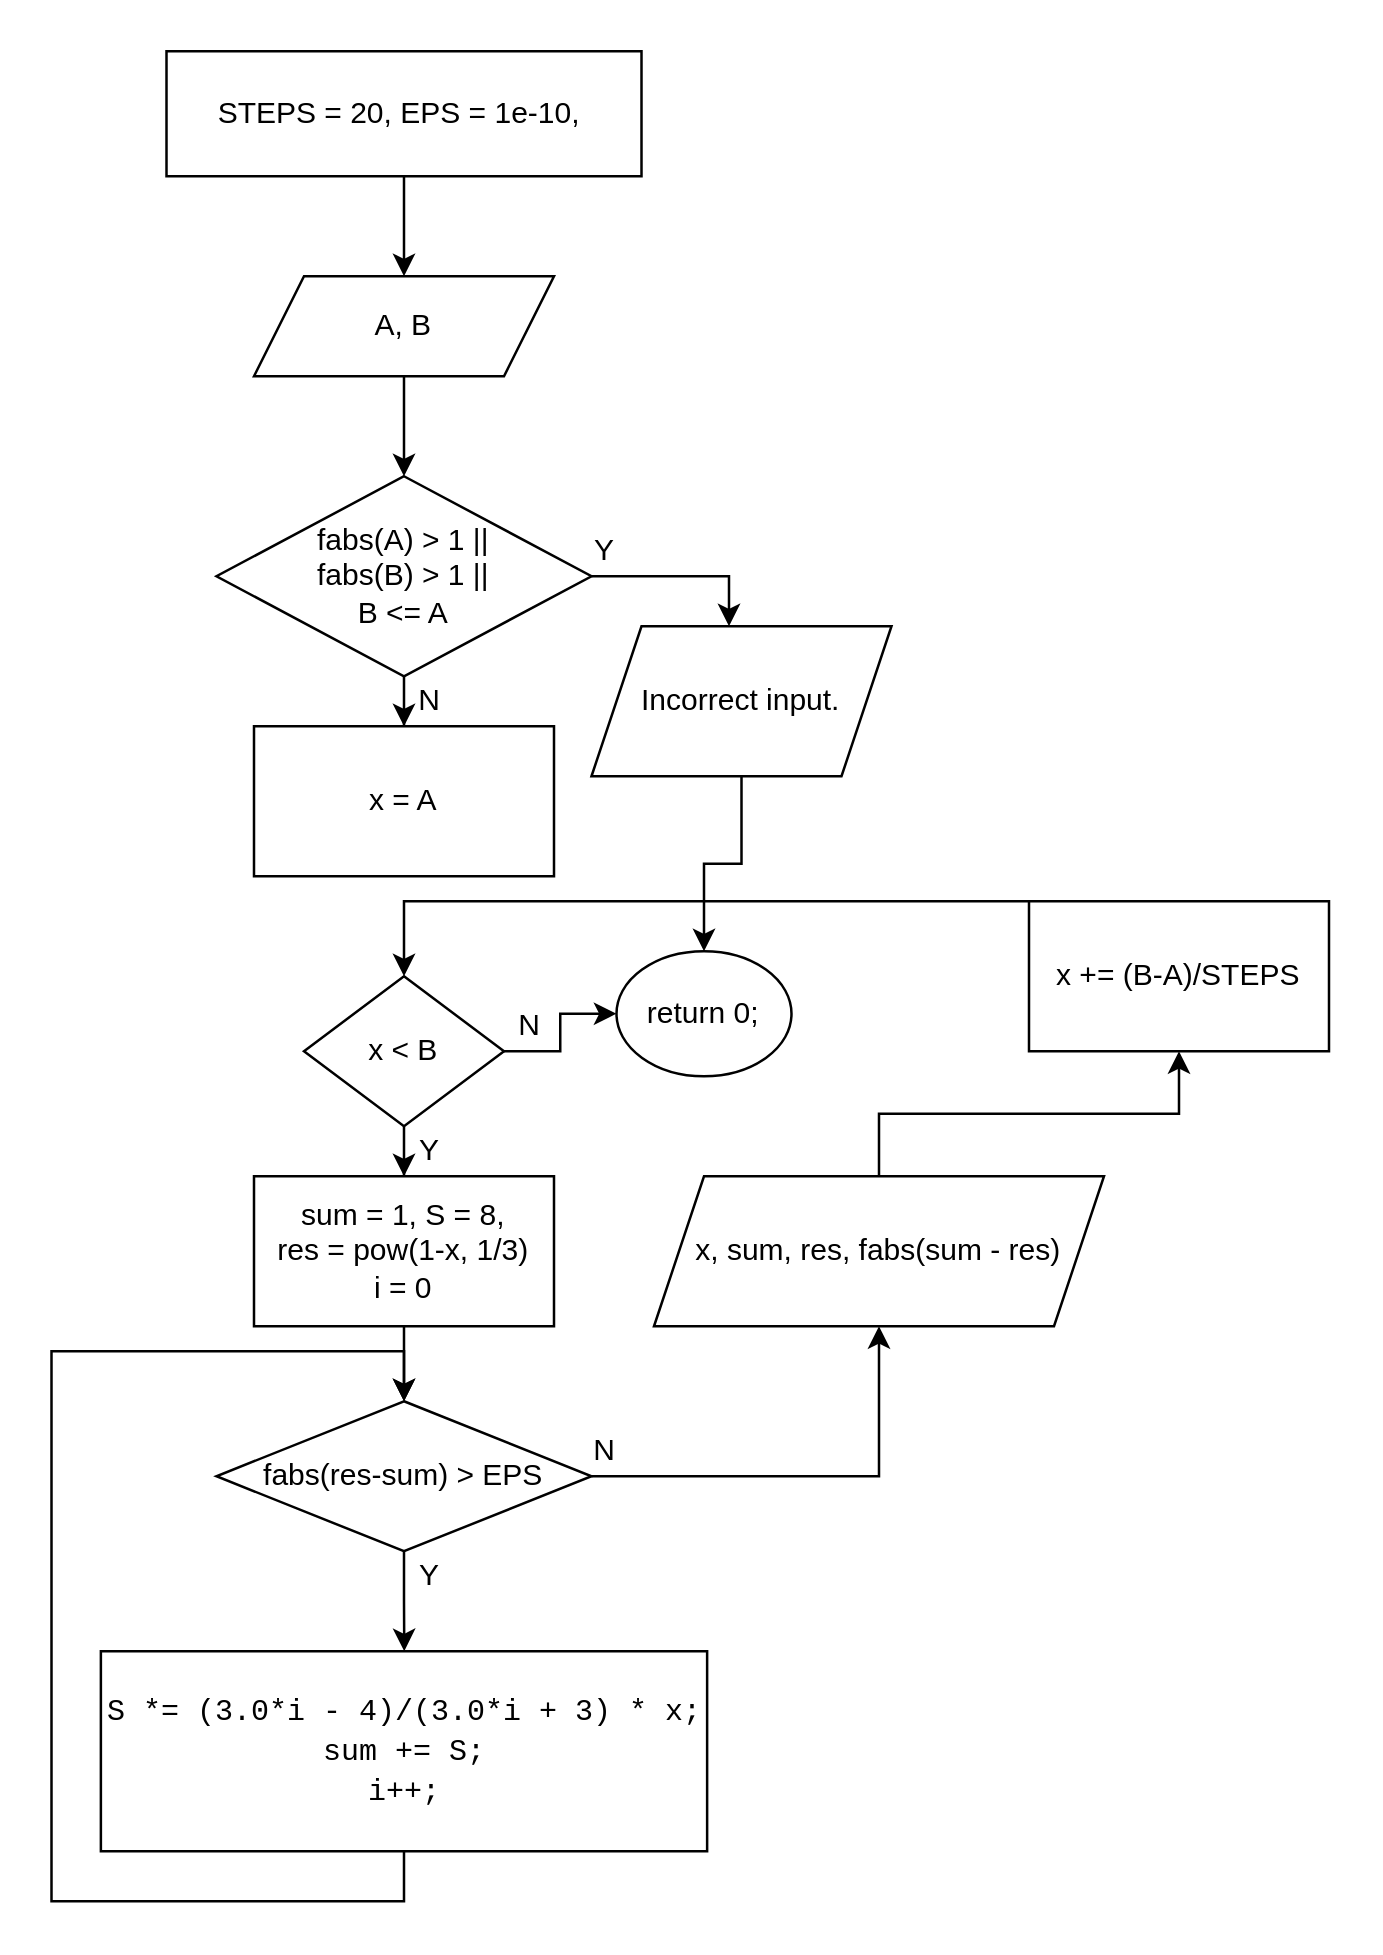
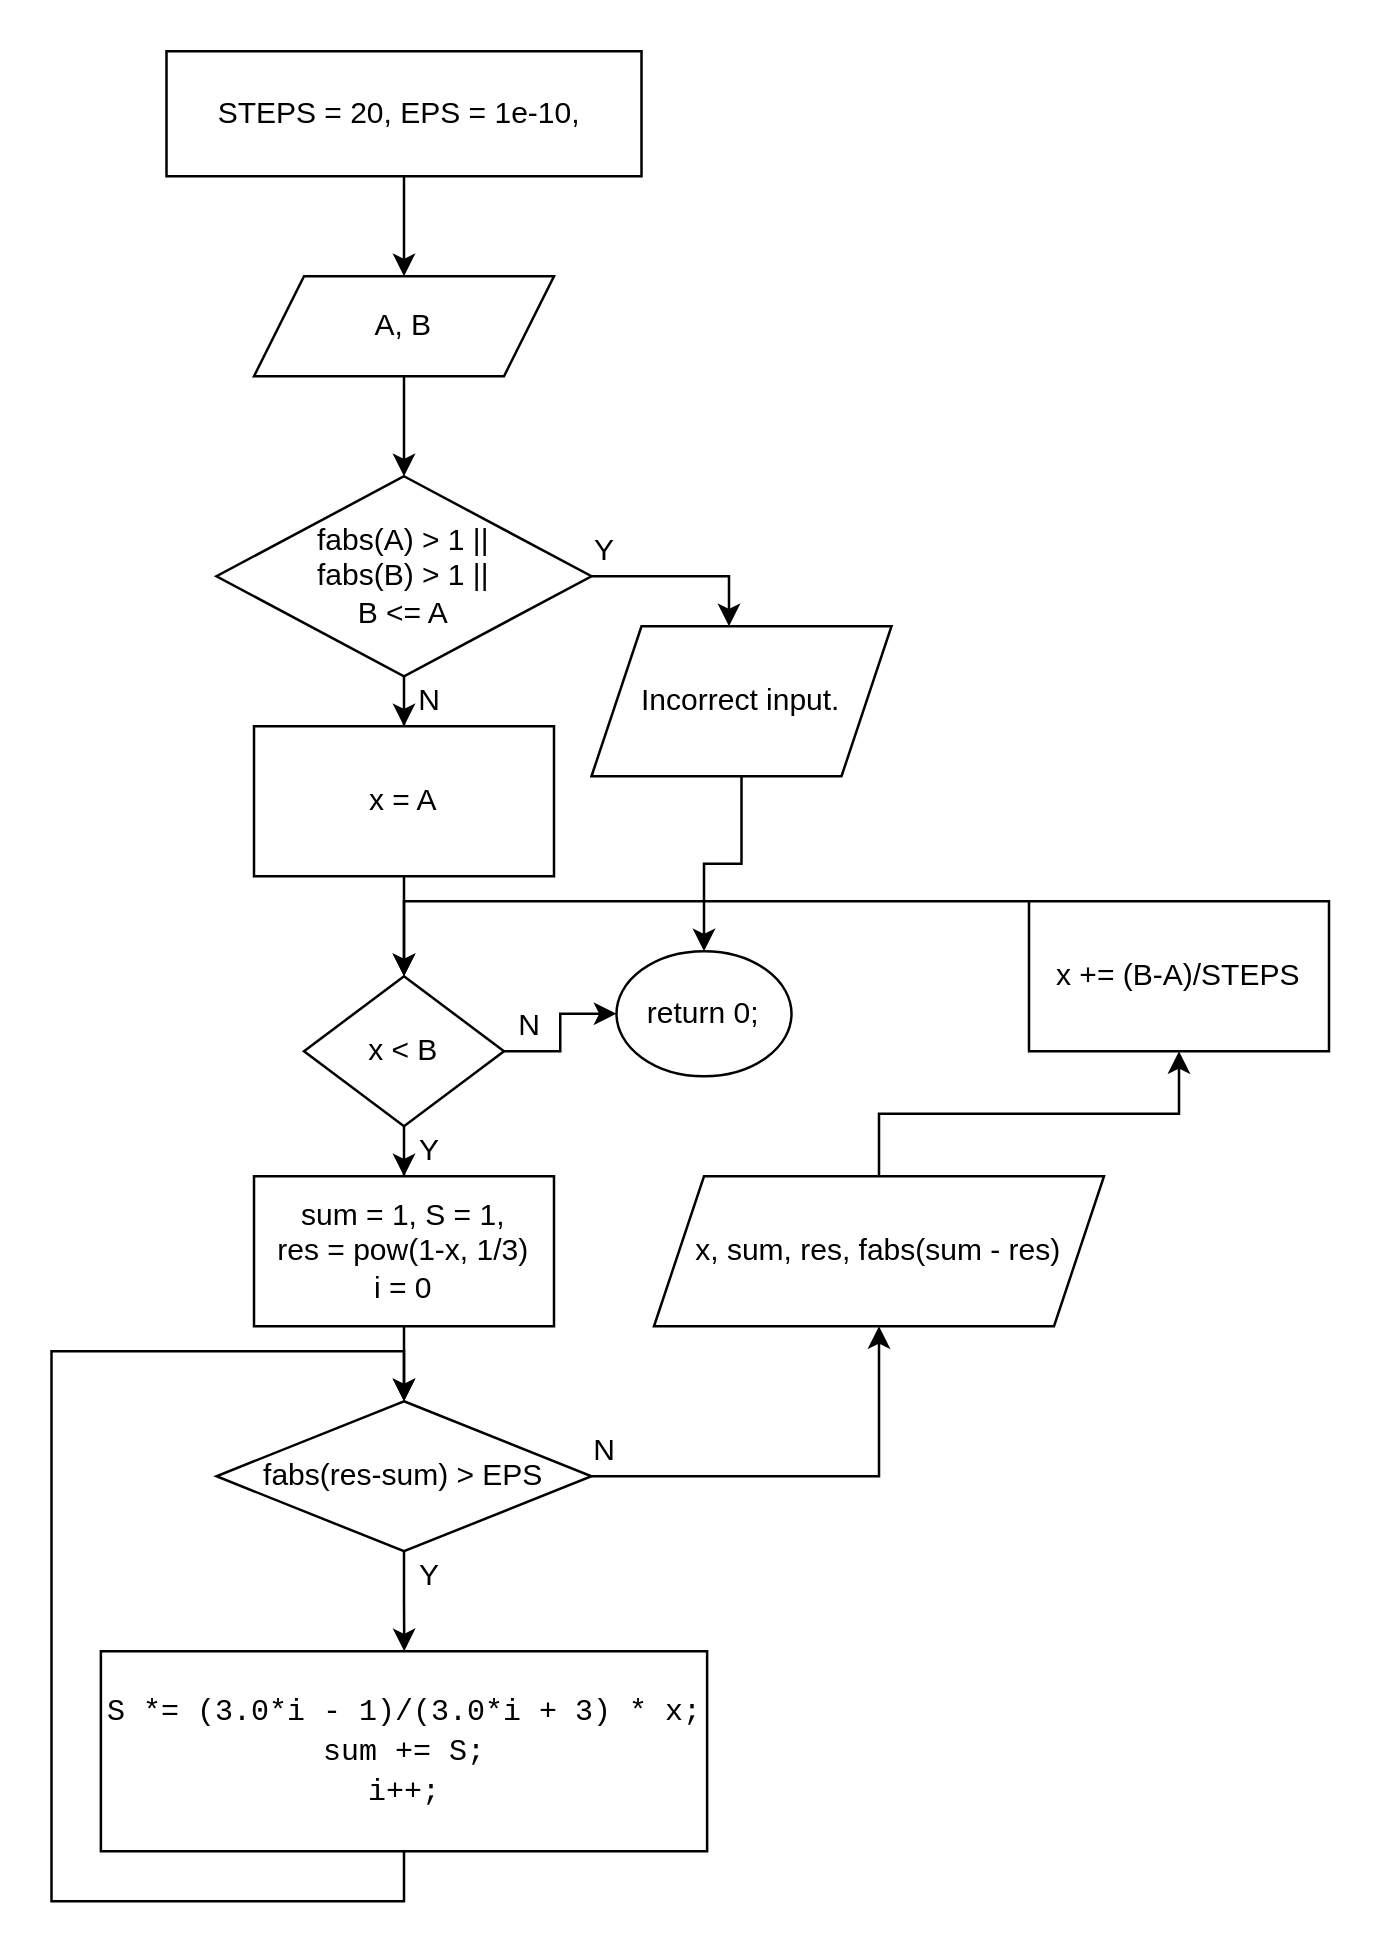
  <mxCell id="0" />
  <mxCell id="1" parent="0" />
  <mxCell id="2" style="edgeStyle=orthogonalEdgeStyle;rounded=0;orthogonalLoop=1;jettySize=auto;html=1;exitX=0.5;exitY=1;exitDx=0;exitDy=0;" edge="1" parent="1" source="3" target="5"><mxGeometry relative="1" as="geometry"><mxPoint x="161" y="120" as="targetPoint" /></mxGeometry></mxCell>
  <mxCell id="3" value="STEPS = 20, EPS = 1e-10,&amp;nbsp;" style="rounded=0;whiteSpace=wrap;html=1;" vertex="1" parent="1"><mxGeometry x="66" y="20" width="190" height="50" as="geometry" /></mxCell>
  <mxCell id="4" style="edgeStyle=orthogonalEdgeStyle;rounded=0;orthogonalLoop=1;jettySize=auto;html=1;exitX=0.5;exitY=1;exitDx=0;exitDy=0;" edge="1" parent="1" source="5" target="8"><mxGeometry relative="1" as="geometry"><mxPoint x="161" y="180" as="targetPoint" /></mxGeometry></mxCell>
  <mxCell id="5" value="A, B" style="shape=parallelogram;perimeter=parallelogramPerimeter;whiteSpace=wrap;html=1;fixedSize=1;" vertex="1" parent="1"><mxGeometry x="101" y="110" width="120" height="40" as="geometry" /></mxCell>
  <mxCell id="6" style="edgeStyle=orthogonalEdgeStyle;rounded=0;orthogonalLoop=1;jettySize=auto;html=1;exitX=0.5;exitY=1;exitDx=0;exitDy=0;" edge="1" parent="1" source="8" target="10"><mxGeometry relative="1" as="geometry"><mxPoint x="161" y="300" as="targetPoint" /></mxGeometry></mxCell>
  <mxCell id="7" style="edgeStyle=orthogonalEdgeStyle;rounded=0;orthogonalLoop=1;jettySize=auto;html=1;exitX=1;exitY=0.5;exitDx=0;exitDy=0;" edge="1" parent="1" source="8" target="27"><mxGeometry relative="1" as="geometry"><mxPoint x="291" y="270" as="targetPoint" /><Array as="points"><mxPoint x="291" y="230" /></Array></mxGeometry></mxCell>
  <mxCell id="8" value="fabs(A) &amp;gt; 1 ||&lt;br&gt;fabs(B) &amp;gt; 1 ||&lt;br&gt;B &amp;lt;= A" style="rhombus;whiteSpace=wrap;html=1;" vertex="1" parent="1"><mxGeometry x="86" y="190" width="150" height="80" as="geometry" /></mxCell>
+ <mxCell id="9" style="edgeStyle=orthogonalEdgeStyle;rounded=0;orthogonalLoop=1;jettySize=auto;html=1;exitX=0.5;exitY=1;exitDx=0;exitDy=0;" edge="1" parent="1" source="10" target="13"><mxGeometry relative="1" as="geometry"><mxPoint x="161" y="390" as="targetPoint" /></mxGeometry></mxCell>
  <mxCell id="10" value="x = A" style="rounded=0;whiteSpace=wrap;html=1;" vertex="1" parent="1"><mxGeometry x="101" y="290" width="120" height="60" as="geometry" /></mxCell>
  <mxCell id="11" style="edgeStyle=orthogonalEdgeStyle;rounded=0;orthogonalLoop=1;jettySize=auto;html=1;exitX=0.5;exitY=1;exitDx=0;exitDy=0;" edge="1" parent="1" source="13" target="15"><mxGeometry relative="1" as="geometry"><mxPoint x="161" y="490" as="targetPoint" /></mxGeometry></mxCell>
  <mxCell id="12" style="edgeStyle=orthogonalEdgeStyle;rounded=0;orthogonalLoop=1;jettySize=auto;html=1;exitX=1;exitY=0.5;exitDx=0;exitDy=0;" edge="1" parent="1" source="13" target="25"><mxGeometry relative="1" as="geometry"><mxPoint x="231" y="420" as="targetPoint" /></mxGeometry></mxCell>
  <mxCell id="13" value="x &amp;lt; B" style="rhombus;whiteSpace=wrap;html=1;" vertex="1" parent="1"><mxGeometry x="121" y="390" width="80" height="60" as="geometry" /></mxCell>
  <mxCell id="14" style="edgeStyle=orthogonalEdgeStyle;rounded=0;orthogonalLoop=1;jettySize=auto;html=1;exitX=0.5;exitY=1;exitDx=0;exitDy=0;" edge="1" parent="1" source="15" target="18"><mxGeometry relative="1" as="geometry"><mxPoint x="161" y="560" as="targetPoint" /></mxGeometry></mxCell>
- <mxCell id="15" value="sum = 1, S = 8,&lt;br&gt;res = pow(1-x, 1/3)&lt;br&gt;i = 0" style="rounded=0;whiteSpace=wrap;html=1;" vertex="1" parent="1"><mxGeometry x="101" y="470" width="120" height="60" as="geometry" /></mxCell>
+ <mxCell id="15" value="sum = 1, S = 1,&lt;br&gt;res = pow(1-x, 1/3)&lt;br&gt;i = 0" style="rounded=0;whiteSpace=wrap;html=1;" vertex="1" parent="1"><mxGeometry x="101" y="470" width="120" height="60" as="geometry" /></mxCell>
  <mxCell id="16" style="edgeStyle=orthogonalEdgeStyle;rounded=0;orthogonalLoop=1;jettySize=auto;html=1;exitX=0.5;exitY=1;exitDx=0;exitDy=0;" edge="1" parent="1" source="18" target="20"><mxGeometry relative="1" as="geometry"><mxPoint x="161" y="650" as="targetPoint" /></mxGeometry></mxCell>
  <mxCell id="17" style="edgeStyle=orthogonalEdgeStyle;rounded=0;orthogonalLoop=1;jettySize=auto;html=1;exitX=1;exitY=0.5;exitDx=0;exitDy=0;entryX=0.5;entryY=1;entryDx=0;entryDy=0;" edge="1" parent="1" source="18" target="22"><mxGeometry relative="1" as="geometry" /></mxCell>
  <mxCell id="18" value="fabs(res-sum) &amp;gt; EPS" style="rhombus;whiteSpace=wrap;html=1;" vertex="1" parent="1"><mxGeometry x="86" y="560" width="150" height="60" as="geometry" /></mxCell>
  <mxCell id="19" style="edgeStyle=orthogonalEdgeStyle;rounded=0;orthogonalLoop=1;jettySize=auto;html=1;exitX=0.5;exitY=1;exitDx=0;exitDy=0;entryX=0.5;entryY=0;entryDx=0;entryDy=0;" edge="1" parent="1" source="20" target="18"><mxGeometry relative="1" as="geometry"><Array as="points"><mxPoint x="161" y="760" /><mxPoint x="20" y="760" /><mxPoint x="20" y="540" /><mxPoint x="161" y="540" /></Array></mxGeometry></mxCell>
- <mxCell id="20" value="&lt;div style=&quot;font-family: &amp;#34;consolas&amp;#34; , &amp;#34;courier new&amp;#34; , monospace ; line-height: 16px&quot;&gt;&lt;span style=&quot;background-color: rgb(255 , 255 , 255)&quot;&gt;S&amp;nbsp;*=&amp;nbsp;(3.0*i&amp;nbsp;-&amp;nbsp;4)/(3.0*i&amp;nbsp;+&amp;nbsp;3)&amp;nbsp;*&amp;nbsp;x;&lt;/span&gt;&lt;/div&gt;&lt;div style=&quot;font-family: &amp;#34;consolas&amp;#34; , &amp;#34;courier new&amp;#34; , monospace ; line-height: 16px&quot;&gt;&lt;div style=&quot;font-family: &amp;#34;consolas&amp;#34; , &amp;#34;courier new&amp;#34; , monospace ; line-height: 16px&quot;&gt;&lt;span style=&quot;background-color: rgb(255 , 255 , 255)&quot;&gt;sum&amp;nbsp;+=&amp;nbsp;S;&lt;/span&gt;&lt;/div&gt;&lt;div style=&quot;font-family: &amp;#34;consolas&amp;#34; , &amp;#34;courier new&amp;#34; , monospace ; line-height: 16px&quot;&gt;&lt;span style=&quot;background-color: rgb(255 , 255 , 255)&quot;&gt;i++;&lt;/span&gt;&lt;/div&gt;&lt;/div&gt;" style="rounded=0;whiteSpace=wrap;html=1;" vertex="1" parent="1"><mxGeometry x="39.75" y="660" width="242.5" height="80" as="geometry" /></mxCell>
+ <mxCell id="20" value="&lt;div style=&quot;font-family: &amp;#34;consolas&amp;#34; , &amp;#34;courier new&amp;#34; , monospace ; line-height: 16px&quot;&gt;&lt;span style=&quot;background-color: rgb(255 , 255 , 255)&quot;&gt;S&amp;nbsp;*=&amp;nbsp;(3.0*i&amp;nbsp;-&amp;nbsp;1)/(3.0*i&amp;nbsp;+&amp;nbsp;3)&amp;nbsp;*&amp;nbsp;x;&lt;/span&gt;&lt;/div&gt;&lt;div style=&quot;font-family: &amp;#34;consolas&amp;#34; , &amp;#34;courier new&amp;#34; , monospace ; line-height: 16px&quot;&gt;&lt;div style=&quot;font-family: &amp;#34;consolas&amp;#34; , &amp;#34;courier new&amp;#34; , monospace ; line-height: 16px&quot;&gt;&lt;span style=&quot;background-color: rgb(255 , 255 , 255)&quot;&gt;sum&amp;nbsp;+=&amp;nbsp;S;&lt;/span&gt;&lt;/div&gt;&lt;div style=&quot;font-family: &amp;#34;consolas&amp;#34; , &amp;#34;courier new&amp;#34; , monospace ; line-height: 16px&quot;&gt;&lt;span style=&quot;background-color: rgb(255 , 255 , 255)&quot;&gt;i++;&lt;/span&gt;&lt;/div&gt;&lt;/div&gt;" style="rounded=0;whiteSpace=wrap;html=1;" vertex="1" parent="1"><mxGeometry x="39.75" y="660" width="242.5" height="80" as="geometry" /></mxCell>
  <mxCell id="21" style="edgeStyle=orthogonalEdgeStyle;rounded=0;orthogonalLoop=1;jettySize=auto;html=1;exitX=0.5;exitY=0;exitDx=0;exitDy=0;" edge="1" parent="1" source="22" target="24"><mxGeometry relative="1" as="geometry"><mxPoint x="351" y="400" as="targetPoint" /></mxGeometry></mxCell>
  <mxCell id="22" value="x, sum, res, fabs(sum - res)" style="shape=parallelogram;perimeter=parallelogramPerimeter;whiteSpace=wrap;html=1;fixedSize=1;" vertex="1" parent="1"><mxGeometry x="261" y="470" width="180" height="60" as="geometry" /></mxCell>
  <mxCell id="23" style="edgeStyle=orthogonalEdgeStyle;rounded=0;orthogonalLoop=1;jettySize=auto;html=1;exitX=0.5;exitY=0;exitDx=0;exitDy=0;entryX=0.5;entryY=0;entryDx=0;entryDy=0;" edge="1" parent="1" source="24" target="13"><mxGeometry relative="1" as="geometry"><Array as="points"><mxPoint x="351" y="360" /><mxPoint x="161" y="360" /></Array></mxGeometry></mxCell>
  <mxCell id="24" value="x += (B-A)/STEPS" style="rounded=0;whiteSpace=wrap;html=1;" vertex="1" parent="1"><mxGeometry x="411" y="360" width="120" height="60" as="geometry" /></mxCell>
  <mxCell id="25" value="return 0;" style="ellipse;whiteSpace=wrap;html=1;" vertex="1" parent="1"><mxGeometry x="246" y="380" width="70" height="50" as="geometry" /></mxCell>
  <mxCell id="26" style="edgeStyle=orthogonalEdgeStyle;rounded=0;orthogonalLoop=1;jettySize=auto;html=1;exitX=0.5;exitY=1;exitDx=0;exitDy=0;" edge="1" parent="1" source="27" target="25"><mxGeometry relative="1" as="geometry" /></mxCell>
  <mxCell id="27" value="Incorrect input." style="shape=parallelogram;perimeter=parallelogramPerimeter;whiteSpace=wrap;html=1;fixedSize=1;" vertex="1" parent="1"><mxGeometry x="236" y="250" width="120" height="60" as="geometry" /></mxCell>
  <mxCell id="28" value="Y" style="text;html=1;align=center;verticalAlign=middle;resizable=0;points=[];autosize=1;strokeColor=none;fillColor=none;" vertex="1" parent="1"><mxGeometry x="231" y="210" width="20" height="20" as="geometry" /></mxCell>
  <mxCell id="29" value="N" style="text;html=1;align=center;verticalAlign=middle;resizable=0;points=[];autosize=1;strokeColor=none;fillColor=none;" vertex="1" parent="1"><mxGeometry x="161" y="270" width="20" height="20" as="geometry" /></mxCell>
  <mxCell id="30" value="N" style="text;html=1;align=center;verticalAlign=middle;resizable=0;points=[];autosize=1;strokeColor=none;fillColor=none;" vertex="1" parent="1"><mxGeometry x="201" y="400" width="20" height="20" as="geometry" /></mxCell>
  <mxCell id="31" value="Y" style="text;html=1;align=center;verticalAlign=middle;resizable=0;points=[];autosize=1;strokeColor=none;fillColor=none;" vertex="1" parent="1"><mxGeometry x="161" y="450" width="20" height="20" as="geometry" /></mxCell>
  <mxCell id="32" value="N" style="text;html=1;align=center;verticalAlign=middle;resizable=0;points=[];autosize=1;strokeColor=none;fillColor=none;" vertex="1" parent="1"><mxGeometry x="231" y="570" width="20" height="20" as="geometry" /></mxCell>
  <mxCell id="33" value="Y" style="text;html=1;align=center;verticalAlign=middle;resizable=0;points=[];autosize=1;strokeColor=none;fillColor=none;" vertex="1" parent="1"><mxGeometry x="161" y="620" width="20" height="20" as="geometry" /></mxCell>
